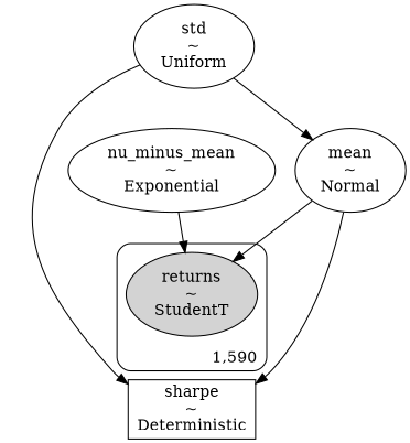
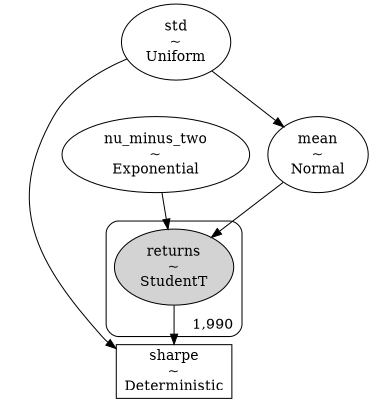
  digraph {
    n1 [label="returns\n~\nStudentT" style=filled]
    n2 [label="std\n~\nUniform"]
    n3 [label="sharpe\n~\nDeterministic" shape=box]
    n4 [label="mean\n~\nNormal"]
-   n5 [label="nu_minus_mean\n~\nExponential"]
+   n5 [label="nu_minus_two\n~\nExponential"]
    subgraph cluster_1 {
-     label="1,590"
+     label="1,990"
      labeljust=r
      labelloc=b
      style=rounded
      n1
    }
    n2 -> n3
    n2 -> n4
    n4 -> n1
-   n4 -> n3
+   n1 -> n3
    n5 -> n1
  }
